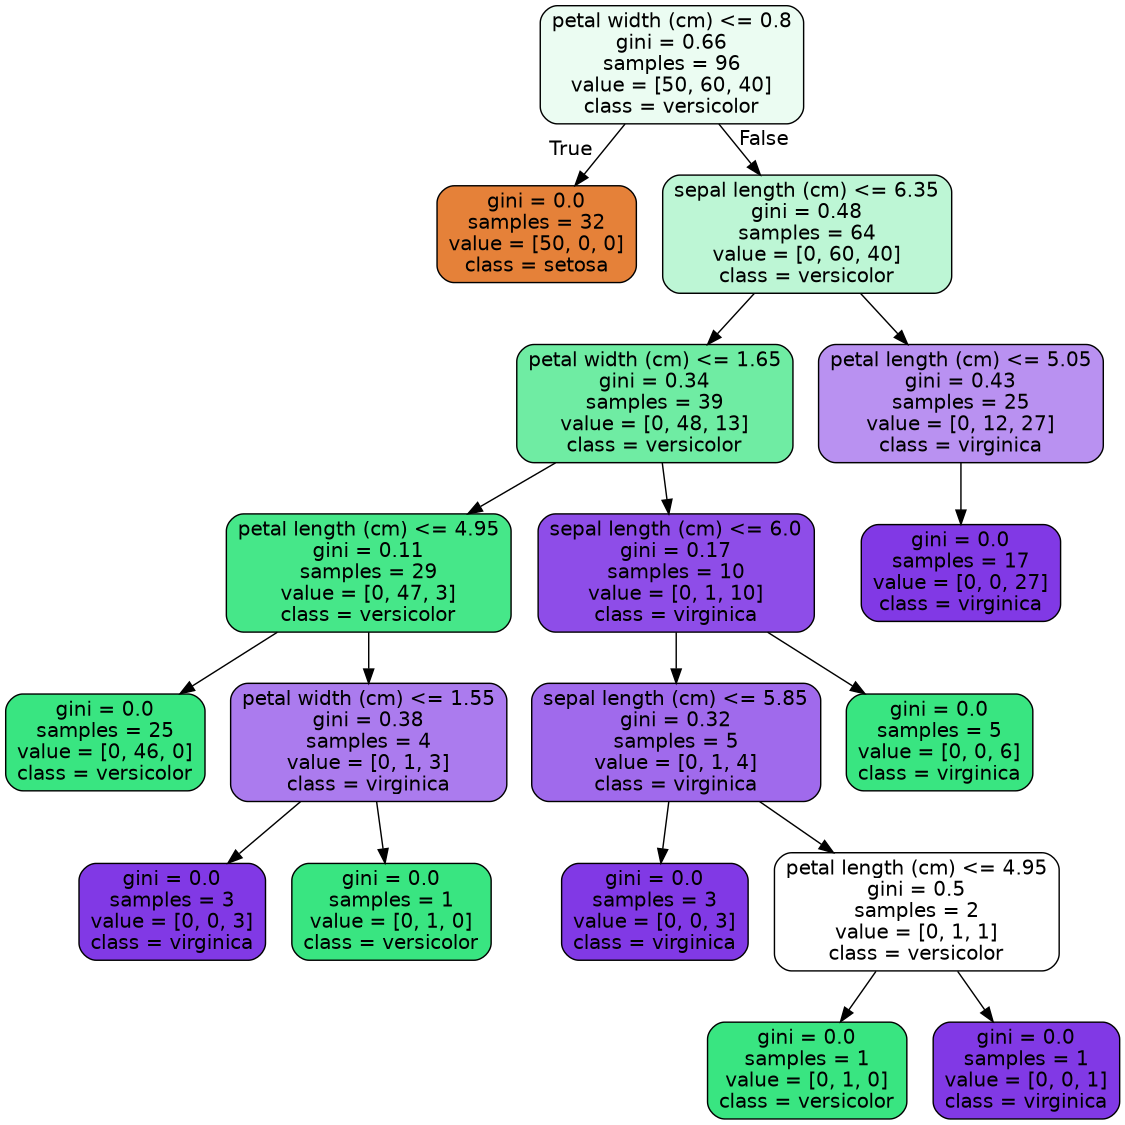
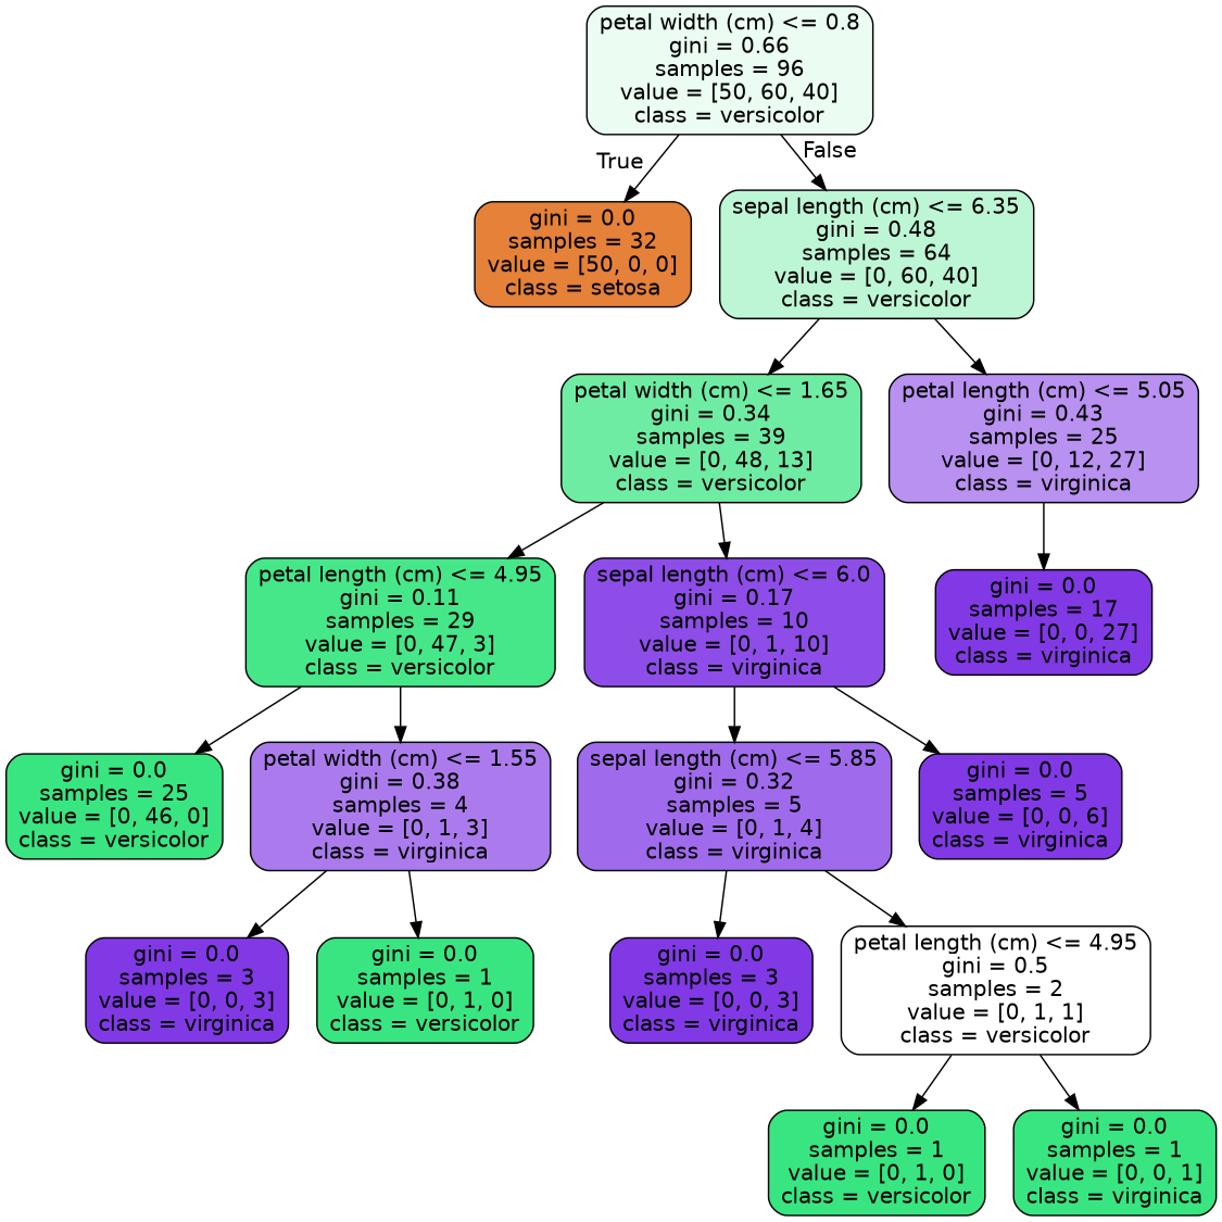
  digraph {
    node [color=black fillcolor="#8139e5" fontname=helvetica shape=box style="filled, rounded"]
    edge [fontname=helvetica]
    n1 [fillcolor="#ebfcf2" label="petal width (cm) <= 0.8\ngini = 0.66\nsamples = 96\nvalue = [50, 60, 40]\nclass = versicolor"]
    n2 [fillcolor="#e58139" label="gini = 0.0\nsamples = 32\nvalue = [50, 0, 0]\nclass = setosa"]
    n3 [fillcolor="#bdf6d5" label="sepal length (cm) <= 6.35\ngini = 0.48\nsamples = 64\nvalue = [0, 60, 40]\nclass = versicolor"]
    n4 [fillcolor="#6feca3" label="petal width (cm) <= 1.65\ngini = 0.34\nsamples = 39\nvalue = [0, 48, 13]\nclass = versicolor"]
    n5 [fillcolor="#b991f1" label="petal length (cm) <= 5.05\ngini = 0.43\nsamples = 25\nvalue = [0, 12, 27]\nclass = virginica"]
    n6 [fillcolor="#46e789" label="petal length (cm) <= 4.95\ngini = 0.11\nsamples = 29\nvalue = [0, 47, 3]\nclass = versicolor"]
    n7 [fillcolor="#8e4de8" label="sepal length (cm) <= 6.0\ngini = 0.17\nsamples = 10\nvalue = [0, 1, 10]\nclass = virginica"]
    n8 [label="gini = 0.0\nsamples = 17\nvalue = [0, 0, 27]\nclass = virginica"]
    n9 [fillcolor="#39e581" label="gini = 0.0\nsamples = 25\nvalue = [0, 46, 0]\nclass = versicolor"]
    n10 [fillcolor="#ab7bee" label="petal width (cm) <= 1.55\ngini = 0.38\nsamples = 4\nvalue = [0, 1, 3]\nclass = virginica"]
    n11 [fillcolor="#a06aec" label="sepal length (cm) <= 5.85\ngini = 0.32\nsamples = 5\nvalue = [0, 1, 4]\nclass = virginica"]
-   n12 [fillcolor="#39e581" label="gini = 0.0\nsamples = 5\nvalue = [0, 0, 6]\nclass = virginica"]
+   n12 [label="gini = 0.0\nsamples = 5\nvalue = [0, 0, 6]\nclass = virginica"]
    n13 [label="gini = 0.0\nsamples = 3\nvalue = [0, 0, 3]\nclass = virginica"]
    n14 [fillcolor="#39e581" label="gini = 0.0\nsamples = 1\nvalue = [0, 1, 0]\nclass = versicolor"]
    n15 [label="gini = 0.0\nsamples = 3\nvalue = [0, 0, 3]\nclass = virginica"]
    n16 [fillcolor="#ffffff" label="petal length (cm) <= 4.95\ngini = 0.5\nsamples = 2\nvalue = [0, 1, 1]\nclass = versicolor"]
    n17 [fillcolor="#39e581" label="gini = 0.0\nsamples = 1\nvalue = [0, 1, 0]\nclass = versicolor"]
-   n18 [label="gini = 0.0\nsamples = 1\nvalue = [0, 0, 1]\nclass = virginica"]
+   n18 [fillcolor="#39e581" label="gini = 0.0\nsamples = 1\nvalue = [0, 0, 1]\nclass = virginica"]
    n1 -> n2 [headlabel=True labelangle=45 labeldistance=2.5]
    n1 -> n3 [headlabel=False labelangle=-45 labeldistance=2.5]
    n3 -> n4
    n3 -> n5
    n4 -> n6
    n4 -> n7
    n5 -> n8
    n6 -> n9
    n6 -> n10
    n7 -> n11
    n7 -> n12
    n10 -> n13
    n10 -> n14
    n11 -> n15
    n11 -> n16
    n16 -> n17
    n16 -> n18
  }
